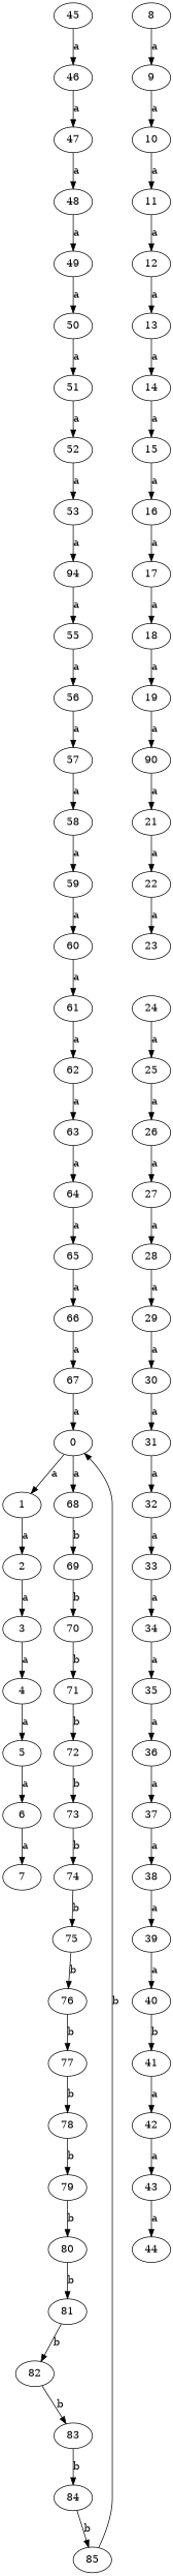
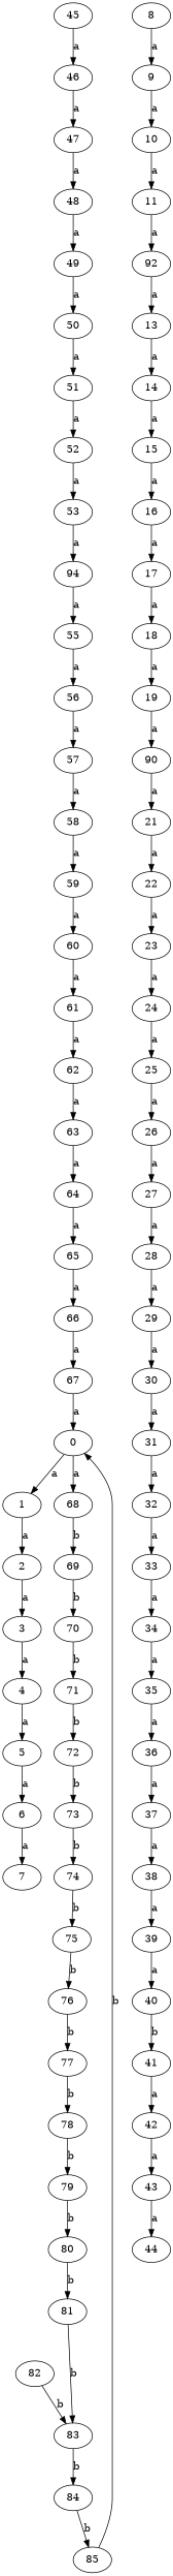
  digraph {
    1
    2
    3
    4
    5
    6
    7
    8
    9
    10
    11
-   12
+   12 [label=92]
    13
    14
    15
    16
    17
    18
    19
    n20 [label=90]
    21
    22
    23
    24
    25
    26
    27
    28
    29
    30
    31
    32
    33
    34
    35
    36
    37
    38
    39
    40
    41
    42
    43
    44
    45
    46
    47
    48
    49
    50
    51
    52
    53
    n54 [label=94]
    55
    56
    57
    58
    59
    60
    61
    62
    63
    64
    65
    66
    67
    0
    68
    69
    70
    71
    72
    73
    74
    75
    76
    77
    78
    79
    80
    81
    82
    83
    84
    85
    1 -> 2 [label=a]
    2 -> 3 [label=a]
    3 -> 4 [label=a]
    4 -> 5 [label=a]
    5 -> 6 [label=a]
    6 -> 7 [label=a]
    8 -> 9 [label=a]
    9 -> 10 [label=a]
    10 -> 11 [label=a]
    11 -> 12 [label=a]
    12 -> 13 [label=a]
    13 -> 14 [label=a]
    14 -> 15 [label=a]
    15 -> 16 [label=a]
    16 -> 17 [label=a]
    17 -> 18 [label=a]
    18 -> 19 [label=a]
    19 -> n20 [label=a]
    n20 -> 21 [label=a]
    21 -> 22 [label=a]
    22 -> 23 [label=a]
+   23 -> 24 [label=a]
    24 -> 25 [label=a]
    25 -> 26 [label=a]
    26 -> 27 [label=a]
    27 -> 28 [label=a]
    28 -> 29 [label=a]
    29 -> 30 [label=a]
    30 -> 31 [label=a]
    31 -> 32 [label=a]
    32 -> 33 [label=a]
    33 -> 34 [label=a]
    34 -> 35 [label=a]
    35 -> 36 [label=a]
    36 -> 37 [label=a]
    37 -> 38 [label=a]
    38 -> 39 [label=a]
    39 -> 40 [label=a]
    40 -> 41 [label=b]
    41 -> 42 [label=a]
    42 -> 43 [label=a]
    43 -> 44 [label=a]
    45 -> 46 [label=a]
    46 -> 47 [label=a]
    47 -> 48 [label=a]
    48 -> 49 [label=a]
    49 -> 50 [label=a]
    50 -> 51 [label=a]
    51 -> 52 [label=a]
    52 -> 53 [label=a]
    53 -> n54 [label=a]
    n54 -> 55 [label=a]
    55 -> 56 [label=a]
    56 -> 57 [label=a]
    57 -> 58 [label=a]
    58 -> 59 [label=a]
    59 -> 60 [label=a]
    60 -> 61 [label=a]
    61 -> 62 [label=a]
    62 -> 63 [label=a]
    63 -> 64 [label=a]
    64 -> 65 [label=a]
    65 -> 66 [label=a]
    66 -> 67 [label=a]
    67 -> 0 [label=a]
    0 -> 1 [label=a]
    0 -> 68 [label=a]
    68 -> 69 [label=b]
    69 -> 70 [label=b]
    70 -> 71 [label=b]
    71 -> 72 [label=b]
    72 -> 73 [label=b]
    73 -> 74 [label=b]
    74 -> 75 [label=b]
    75 -> 76 [label=b]
    76 -> 77 [label=b]
    77 -> 78 [label=b]
    78 -> 79 [label=b]
    79 -> 80 [label=b]
    80 -> 81 [label=b]
-   81 -> 82 [label=b]
+   81 -> 83 [label=b]
    82 -> 83 [label=b]
    83 -> 84 [label=b]
    84 -> 85 [label=b]
    85 -> 0 [label=b]
  }
